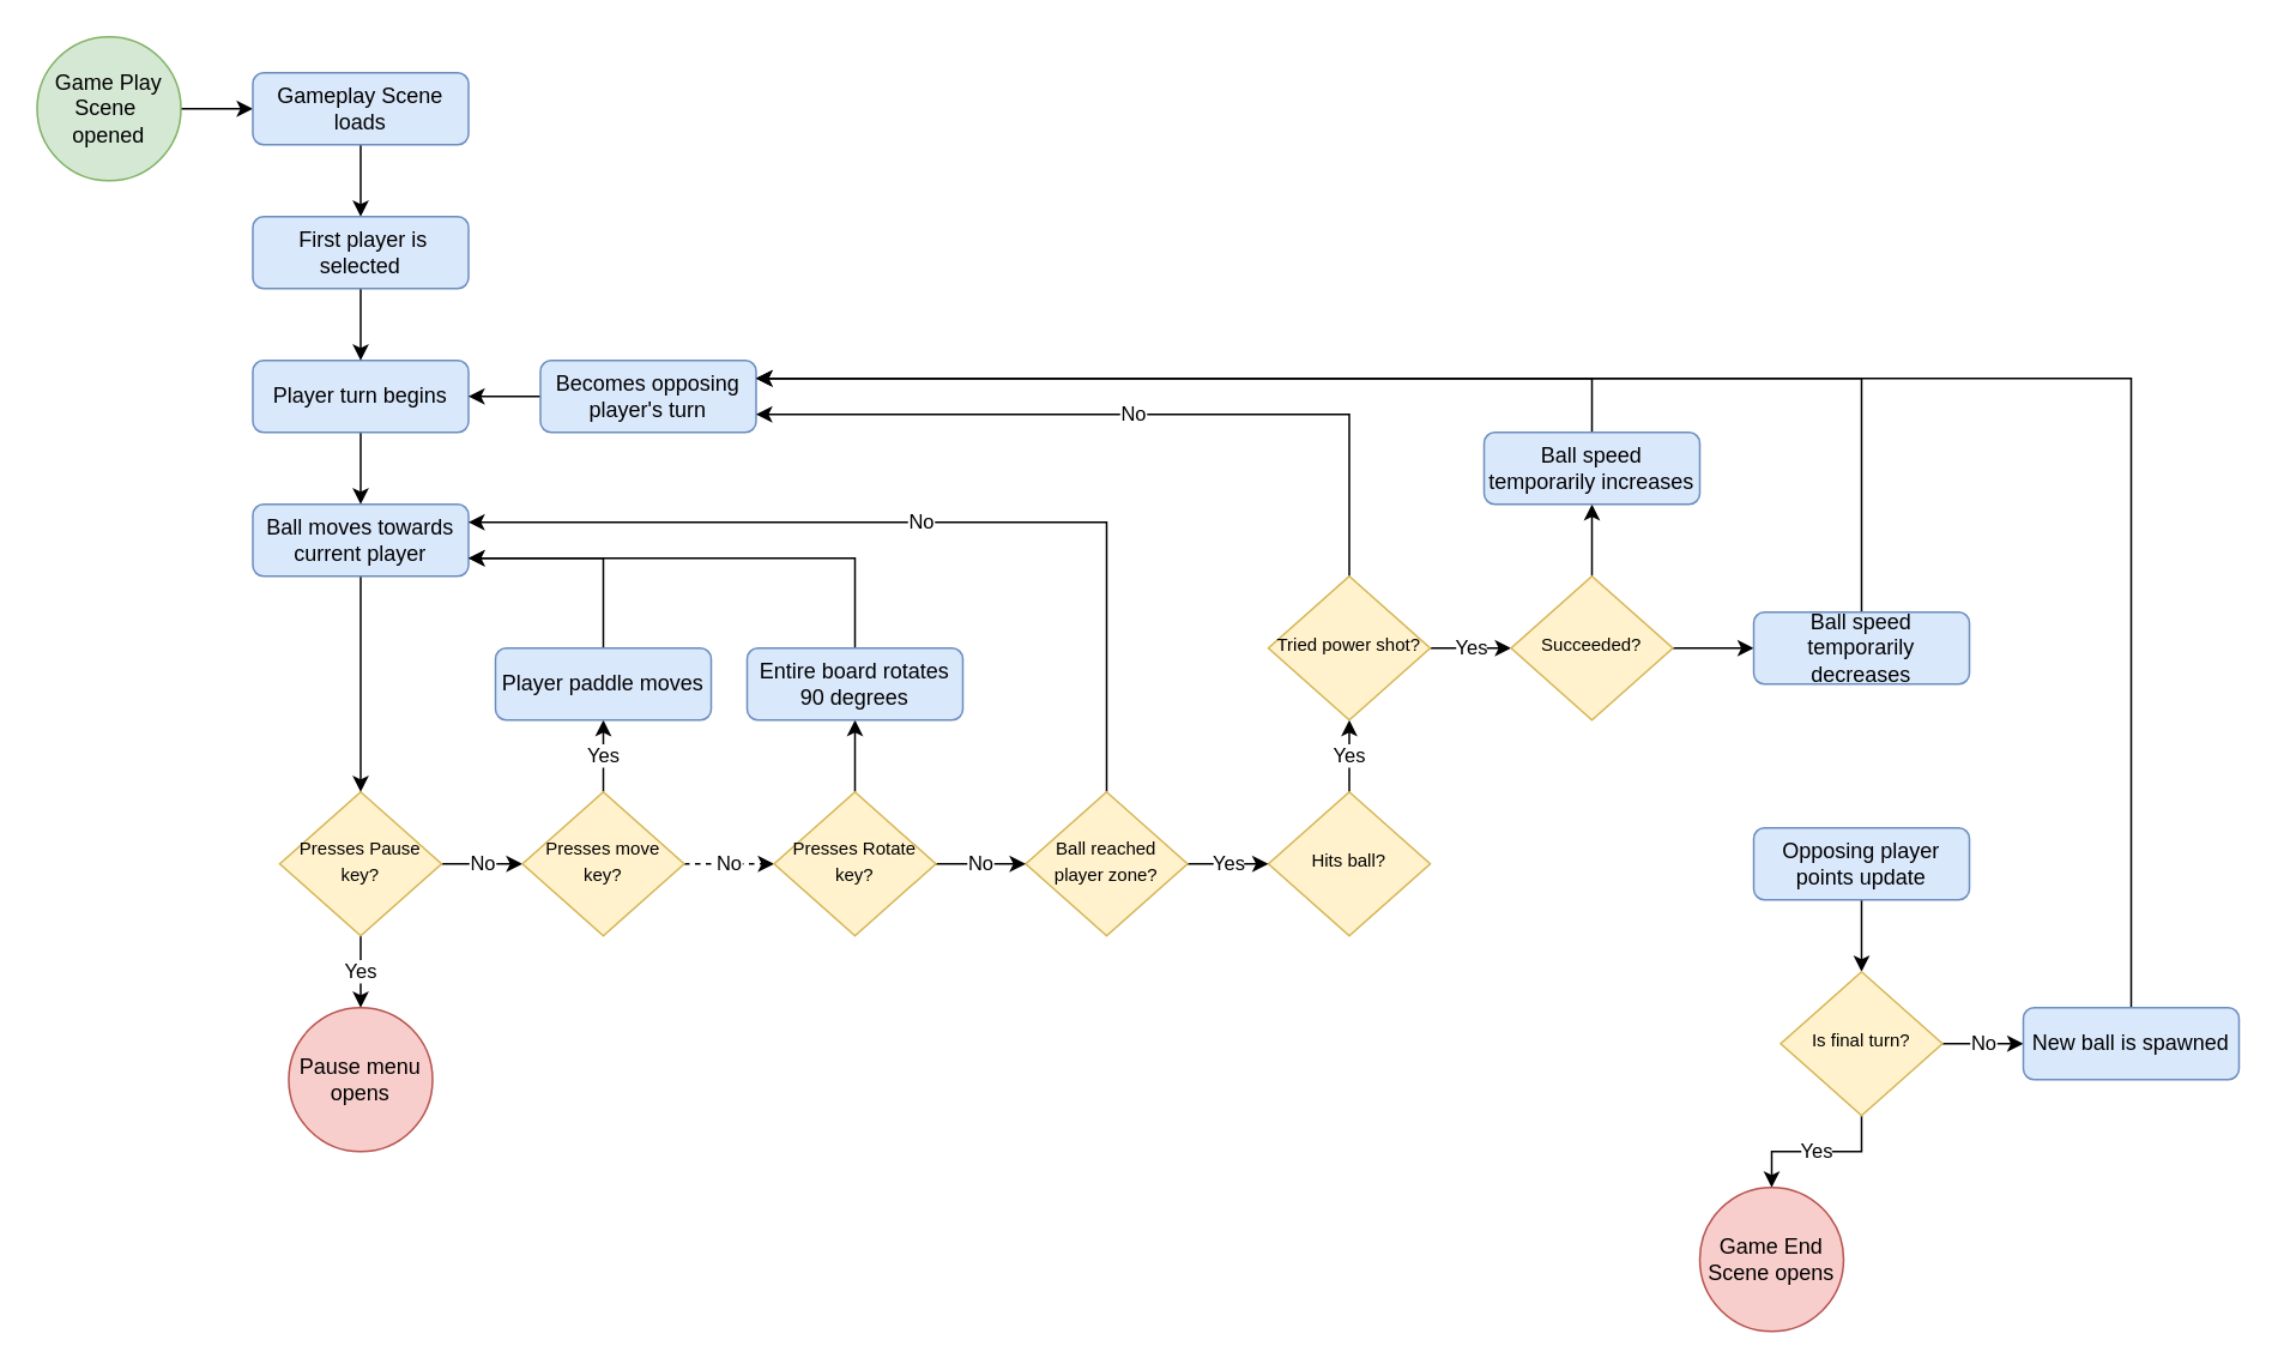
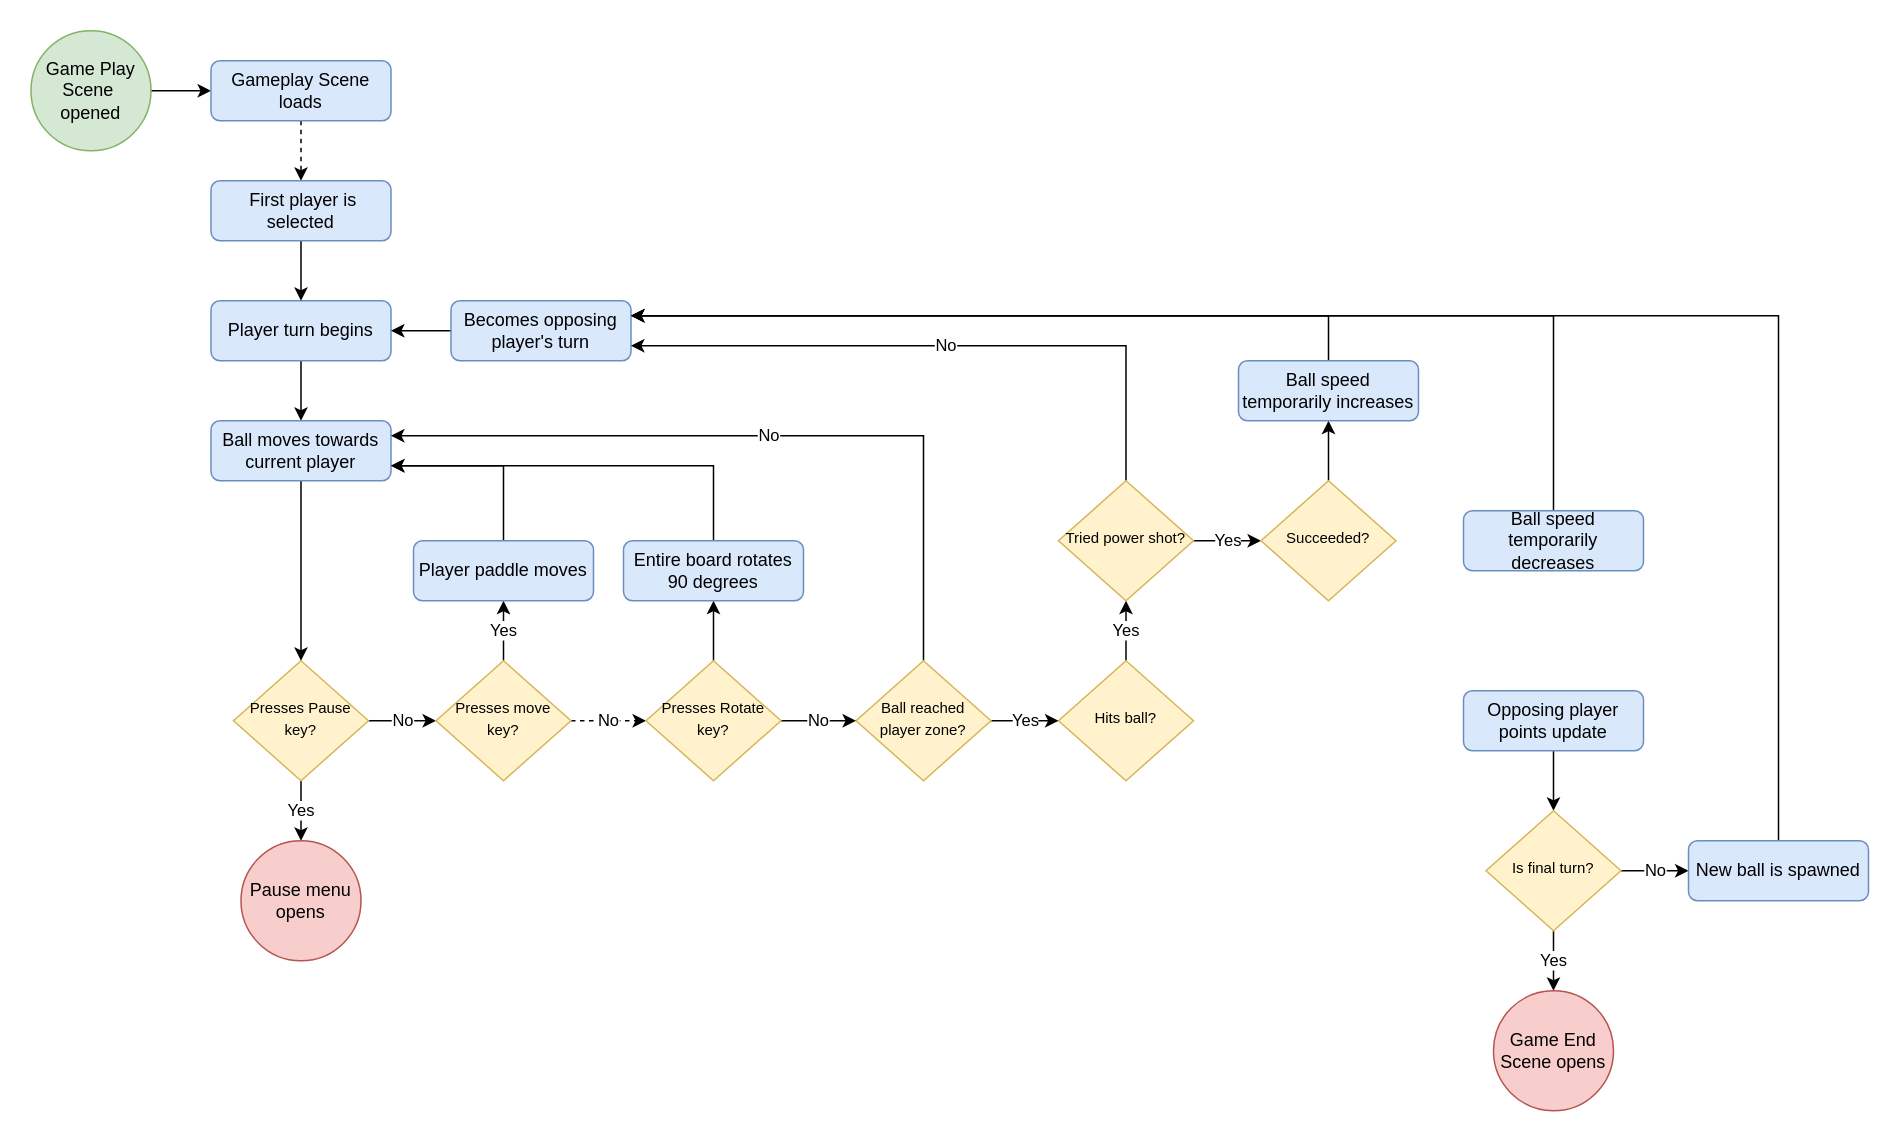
  <mxCell id="0" />
  <mxCell id="1" parent="0" />
  <mxCell id="2" style="edgeStyle=orthogonalEdgeStyle;rounded=0;orthogonalLoop=1;jettySize=auto;html=1;exitX=1;exitY=0.5;exitDx=0;exitDy=0;" parent="1" source="3" target="7" edge="1"><mxGeometry relative="1" as="geometry" /></mxCell>
  <mxCell id="3" value="Game Play Scene&amp;nbsp;&lt;br&gt;opened" style="ellipse;whiteSpace=wrap;html=1;aspect=fixed;fillColor=#d5e8d4;strokeColor=#82b366;" parent="1" vertex="1"><mxGeometry x="20" y="20" width="80" height="80" as="geometry" /></mxCell>
  <mxCell id="4" value="Yes" style="edgeStyle=orthogonalEdgeStyle;rounded=0;orthogonalLoop=1;jettySize=auto;html=1;" edge="1" parent="1" source="5" target="43"><mxGeometry relative="1" as="geometry" /></mxCell>
  <mxCell id="5" value="&lt;span style=&quot;font-size: 10px&quot;&gt;Hits ball?&lt;/span&gt;" style="rhombus;whiteSpace=wrap;html=1;shadow=0;fontFamily=Helvetica;fontSize=12;align=center;strokeWidth=1;spacing=6;spacingTop=-4;fillColor=#fff2cc;strokeColor=#d6b656;" parent="1" vertex="1"><mxGeometry x="705" y="440" width="90" height="80" as="geometry" /></mxCell>
- <mxCell id="6" value="" style="edgeStyle=orthogonalEdgeStyle;rounded=0;orthogonalLoop=1;jettySize=auto;html=1;" parent="1" source="7" target="13" edge="1"><mxGeometry relative="1" as="geometry" /></mxCell>
+ <mxCell id="6" value="" style="edgeStyle=orthogonalEdgeStyle;rounded=0;orthogonalLoop=1;jettySize=auto;html=1;dashed=1;" parent="1" source="7" target="13" edge="1"><mxGeometry relative="1" as="geometry" /></mxCell>
  <mxCell id="7" value="&lt;font style=&quot;font-size: 12px&quot;&gt;Gameplay Scene loads&lt;/font&gt;" style="rounded=1;whiteSpace=wrap;html=1;fillColor=#dae8fc;strokeColor=#6c8ebf;" parent="1" vertex="1"><mxGeometry x="140" y="40" width="120" height="40" as="geometry" /></mxCell>
  <mxCell id="8" value="" style="edgeStyle=orthogonalEdgeStyle;rounded=0;orthogonalLoop=1;jettySize=auto;html=1;" parent="1" source="9" target="21" edge="1"><mxGeometry relative="1" as="geometry" /></mxCell>
  <mxCell id="9" value="Player turn begins" style="rounded=1;whiteSpace=wrap;html=1;fillColor=#dae8fc;strokeColor=#6c8ebf;" parent="1" vertex="1"><mxGeometry x="140" y="200" width="120" height="40" as="geometry" /></mxCell>
  <mxCell id="10" style="edgeStyle=orthogonalEdgeStyle;rounded=0;orthogonalLoop=1;jettySize=auto;html=1;exitX=0;exitY=0.5;exitDx=0;exitDy=0;entryX=1;entryY=0.5;entryDx=0;entryDy=0;" parent="1" source="11" target="9" edge="1"><mxGeometry relative="1" as="geometry" /></mxCell>
  <mxCell id="11" value="Becomes opposing player's turn" style="rounded=1;whiteSpace=wrap;html=1;fillColor=#dae8fc;strokeColor=#6c8ebf;" parent="1" vertex="1"><mxGeometry x="300" y="200" width="120" height="40" as="geometry" /></mxCell>
  <mxCell id="12" value="" style="edgeStyle=orthogonalEdgeStyle;rounded=0;orthogonalLoop=1;jettySize=auto;html=1;" parent="1" source="13" target="9" edge="1"><mxGeometry relative="1" as="geometry" /></mxCell>
  <mxCell id="13" value="&lt;font style=&quot;font-size: 12px&quot;&gt;&amp;nbsp;First player is selected&lt;/font&gt;" style="rounded=1;whiteSpace=wrap;html=1;fillColor=#dae8fc;strokeColor=#6c8ebf;" parent="1" vertex="1"><mxGeometry x="140" y="120" width="120" height="40" as="geometry" /></mxCell>
  <mxCell id="14" value="Yes" style="edgeStyle=orthogonalEdgeStyle;rounded=0;orthogonalLoop=1;jettySize=auto;html=1;exitX=0.5;exitY=1;exitDx=0;exitDy=0;" parent="1" source="16" target="17" edge="1"><mxGeometry relative="1" as="geometry" /></mxCell>
  <mxCell id="15" value="No" style="edgeStyle=orthogonalEdgeStyle;rounded=0;orthogonalLoop=1;jettySize=auto;html=1;exitX=1;exitY=0.5;exitDx=0;exitDy=0;entryX=0;entryY=0.5;entryDx=0;entryDy=0;" parent="1" source="16" target="28" edge="1"><mxGeometry relative="1" as="geometry" /></mxCell>
  <mxCell id="16" value="&lt;span style=&quot;font-size: 10px&quot;&gt;Presses Pause key?&lt;/span&gt;" style="rhombus;whiteSpace=wrap;html=1;shadow=0;fontFamily=Helvetica;fontSize=12;align=center;strokeWidth=1;spacing=6;spacingTop=-4;fillColor=#fff2cc;strokeColor=#d6b656;" parent="1" vertex="1"><mxGeometry x="155" y="440" width="90" height="80" as="geometry" /></mxCell>
  <mxCell id="17" value="Pause menu opens" style="ellipse;whiteSpace=wrap;html=1;aspect=fixed;fillColor=#f8cecc;strokeColor=#b85450;" parent="1" vertex="1"><mxGeometry x="160" y="560" width="80" height="80" as="geometry" /></mxCell>
  <mxCell id="18" value="" style="edgeStyle=orthogonalEdgeStyle;rounded=0;orthogonalLoop=1;jettySize=auto;html=1;" parent="1" source="19" target="24" edge="1"><mxGeometry relative="1" as="geometry" /></mxCell>
  <mxCell id="19" value="Opposing player points update" style="rounded=1;whiteSpace=wrap;html=1;fillColor=#dae8fc;strokeColor=#6c8ebf;" parent="1" vertex="1"><mxGeometry x="975" y="460" width="120" height="40" as="geometry" /></mxCell>
  <mxCell id="20" style="edgeStyle=orthogonalEdgeStyle;rounded=0;orthogonalLoop=1;jettySize=auto;html=1;exitX=0.5;exitY=1;exitDx=0;exitDy=0;entryX=0.5;entryY=0;entryDx=0;entryDy=0;" parent="1" source="21" target="16" edge="1"><mxGeometry relative="1" as="geometry"><mxPoint x="200" y="360" as="targetPoint" /></mxGeometry></mxCell>
  <mxCell id="21" value="Ball moves towards current player" style="rounded=1;whiteSpace=wrap;html=1;fillColor=#dae8fc;strokeColor=#6c8ebf;" parent="1" vertex="1"><mxGeometry x="140" y="280" width="120" height="40" as="geometry" /></mxCell>
  <mxCell id="22" value="Yes" style="edgeStyle=orthogonalEdgeStyle;rounded=0;orthogonalLoop=1;jettySize=auto;html=1;" parent="1" source="24" target="25" edge="1"><mxGeometry relative="1" as="geometry" /></mxCell>
  <mxCell id="23" value="No" style="edgeStyle=orthogonalEdgeStyle;rounded=0;orthogonalLoop=1;jettySize=auto;html=1;" parent="1" source="24" target="33" edge="1"><mxGeometry relative="1" as="geometry" /></mxCell>
  <mxCell id="24" value="&lt;span style=&quot;font-size: 10px&quot;&gt;Is final turn?&lt;/span&gt;" style="rhombus;whiteSpace=wrap;html=1;shadow=0;fontFamily=Helvetica;fontSize=12;align=center;strokeWidth=1;spacing=6;spacingTop=-4;fillColor=#fff2cc;strokeColor=#d6b656;" parent="1" vertex="1"><mxGeometry x="990" y="540" width="90" height="80" as="geometry" /></mxCell>
- <mxCell id="25" value="Game End Scene opens" style="ellipse;whiteSpace=wrap;html=1;aspect=fixed;fillColor=#f8cecc;strokeColor=#b85450;" parent="1" vertex="1"><mxGeometry x="945" y="660" width="80" height="80" as="geometry" /></mxCell>
+ <mxCell id="25" value="Game End Scene opens" style="ellipse;whiteSpace=wrap;html=1;aspect=fixed;fillColor=#f8cecc;strokeColor=#b85450;" parent="1" vertex="1"><mxGeometry x="995" y="660" width="80" height="80" as="geometry" /></mxCell>
  <mxCell id="26" value="Yes" style="edgeStyle=orthogonalEdgeStyle;rounded=0;orthogonalLoop=1;jettySize=auto;html=1;exitX=0.5;exitY=0;exitDx=0;exitDy=0;entryX=0.5;entryY=1;entryDx=0;entryDy=0;" parent="1" source="28" target="38" edge="1"><mxGeometry relative="1" as="geometry"><mxPoint x="335" y="400" as="targetPoint" /></mxGeometry></mxCell>
  <mxCell id="27" value="No" style="edgeStyle=orthogonalEdgeStyle;rounded=0;orthogonalLoop=1;jettySize=auto;html=1;exitX=1;exitY=0.5;exitDx=0;exitDy=0;dashed=1;" edge="1" parent="1" source="28" target="36"><mxGeometry relative="1" as="geometry" /></mxCell>
  <mxCell id="28" value="&lt;span style=&quot;font-size: 10px&quot;&gt;Presses move key?&lt;/span&gt;" style="rhombus;whiteSpace=wrap;html=1;shadow=0;fontFamily=Helvetica;fontSize=12;align=center;strokeWidth=1;spacing=6;spacingTop=-4;fillColor=#fff2cc;strokeColor=#d6b656;" parent="1" vertex="1"><mxGeometry x="290" y="440" width="90" height="80" as="geometry" /></mxCell>
  <mxCell id="29" value="Yes" style="edgeStyle=orthogonalEdgeStyle;rounded=0;orthogonalLoop=1;jettySize=auto;html=1;" parent="1" source="31" target="5" edge="1"><mxGeometry relative="1" as="geometry" /></mxCell>
  <mxCell id="30" value="No" style="edgeStyle=orthogonalEdgeStyle;rounded=0;orthogonalLoop=1;jettySize=auto;html=1;exitX=0.5;exitY=0;exitDx=0;exitDy=0;entryX=1;entryY=0.25;entryDx=0;entryDy=0;" parent="1" source="31" target="21" edge="1"><mxGeometry relative="1" as="geometry" /></mxCell>
  <mxCell id="31" value="&lt;span style=&quot;font-size: 10px&quot;&gt;Ball reached player zone?&lt;/span&gt;" style="rhombus;whiteSpace=wrap;html=1;shadow=0;fontFamily=Helvetica;fontSize=12;align=center;strokeWidth=1;spacing=6;spacingTop=-4;fillColor=#fff2cc;strokeColor=#d6b656;" parent="1" vertex="1"><mxGeometry x="570" y="440" width="90" height="80" as="geometry" /></mxCell>
  <mxCell id="32" style="edgeStyle=orthogonalEdgeStyle;rounded=0;orthogonalLoop=1;jettySize=auto;html=1;entryX=1;entryY=0.25;entryDx=0;entryDy=0;exitX=0.5;exitY=0;exitDx=0;exitDy=0;" parent="1" source="33" target="11" edge="1"><mxGeometry relative="1" as="geometry"><Array as="points"><mxPoint x="1185" y="210" /></Array><mxPoint x="560" y="210" as="targetPoint" /></mxGeometry></mxCell>
  <mxCell id="33" value="New ball is spawned" style="rounded=1;whiteSpace=wrap;html=1;fillColor=#dae8fc;strokeColor=#6c8ebf;" parent="1" vertex="1"><mxGeometry x="1125" y="560" width="120" height="40" as="geometry" /></mxCell>
  <mxCell id="34" value="No" style="edgeStyle=orthogonalEdgeStyle;rounded=0;orthogonalLoop=1;jettySize=auto;html=1;exitX=1;exitY=0.5;exitDx=0;exitDy=0;entryX=0;entryY=0.5;entryDx=0;entryDy=0;" edge="1" parent="1" source="36" target="31"><mxGeometry relative="1" as="geometry" /></mxCell>
  <mxCell id="35" value="" style="edgeStyle=orthogonalEdgeStyle;rounded=0;orthogonalLoop=1;jettySize=auto;html=1;" edge="1" parent="1" source="36" target="40"><mxGeometry relative="1" as="geometry" /></mxCell>
  <mxCell id="36" value="&lt;span style=&quot;font-size: 10px&quot;&gt;Presses Rotate key?&lt;/span&gt;" style="rhombus;whiteSpace=wrap;html=1;shadow=0;fontFamily=Helvetica;fontSize=12;align=center;strokeWidth=1;spacing=6;spacingTop=-4;fillColor=#fff2cc;strokeColor=#d6b656;" vertex="1" parent="1"><mxGeometry x="430" y="440" width="90" height="80" as="geometry" /></mxCell>
  <mxCell id="37" style="edgeStyle=orthogonalEdgeStyle;rounded=0;orthogonalLoop=1;jettySize=auto;html=1;exitX=0.5;exitY=0;exitDx=0;exitDy=0;entryX=1;entryY=0.75;entryDx=0;entryDy=0;" edge="1" parent="1" source="38" target="21"><mxGeometry relative="1" as="geometry" /></mxCell>
  <mxCell id="38" value="Player paddle moves" style="rounded=1;whiteSpace=wrap;html=1;fillColor=#dae8fc;strokeColor=#6c8ebf;" vertex="1" parent="1"><mxGeometry x="275" y="360" width="120" height="40" as="geometry" /></mxCell>
  <mxCell id="39" style="edgeStyle=orthogonalEdgeStyle;rounded=0;orthogonalLoop=1;jettySize=auto;html=1;exitX=0.5;exitY=0;exitDx=0;exitDy=0;" edge="1" parent="1" source="40"><mxGeometry relative="1" as="geometry"><mxPoint x="260" y="310" as="targetPoint" /><Array as="points"><mxPoint x="475" y="310" /></Array></mxGeometry></mxCell>
  <mxCell id="40" value="Entire board rotates 90 degrees" style="rounded=1;whiteSpace=wrap;html=1;fillColor=#dae8fc;strokeColor=#6c8ebf;" vertex="1" parent="1"><mxGeometry x="415" y="360" width="120" height="40" as="geometry" /></mxCell>
  <mxCell id="41" value="Yes" style="edgeStyle=orthogonalEdgeStyle;rounded=0;orthogonalLoop=1;jettySize=auto;html=1;" edge="1" parent="1" source="43" target="46"><mxGeometry relative="1" as="geometry" /></mxCell>
  <mxCell id="42" value="No" style="edgeStyle=orthogonalEdgeStyle;rounded=0;orthogonalLoop=1;jettySize=auto;html=1;exitX=0.5;exitY=0;exitDx=0;exitDy=0;entryX=1;entryY=0.75;entryDx=0;entryDy=0;" edge="1" parent="1" source="43" target="11"><mxGeometry relative="1" as="geometry" /></mxCell>
  <mxCell id="43" value="&lt;span style=&quot;font-size: 10px&quot;&gt;Tried power shot?&lt;/span&gt;" style="rhombus;whiteSpace=wrap;html=1;shadow=0;fontFamily=Helvetica;fontSize=12;align=center;strokeWidth=1;spacing=6;spacingTop=-4;fillColor=#fff2cc;strokeColor=#d6b656;" vertex="1" parent="1"><mxGeometry x="705" y="320" width="90" height="80" as="geometry" /></mxCell>
  <mxCell id="44" value="" style="edgeStyle=orthogonalEdgeStyle;rounded=0;orthogonalLoop=1;jettySize=auto;html=1;" edge="1" parent="1" source="46" target="48"><mxGeometry relative="1" as="geometry" /></mxCell>
- <mxCell id="45" value="" style="edgeStyle=orthogonalEdgeStyle;rounded=0;orthogonalLoop=1;jettySize=auto;html=1;" edge="1" parent="1" source="46" target="50"><mxGeometry relative="1" as="geometry" /></mxCell>
  <mxCell id="46" value="&lt;span style=&quot;font-size: 10px&quot;&gt;Succeeded?&lt;/span&gt;" style="rhombus;whiteSpace=wrap;html=1;shadow=0;fontFamily=Helvetica;fontSize=12;align=center;strokeWidth=1;spacing=6;spacingTop=-4;fillColor=#fff2cc;strokeColor=#d6b656;" vertex="1" parent="1"><mxGeometry x="840" y="320" width="90" height="80" as="geometry" /></mxCell>
  <mxCell id="47" style="edgeStyle=orthogonalEdgeStyle;rounded=0;orthogonalLoop=1;jettySize=auto;html=1;exitX=0.5;exitY=0;exitDx=0;exitDy=0;entryX=1;entryY=0.25;entryDx=0;entryDy=0;" edge="1" parent="1" source="48" target="11"><mxGeometry relative="1" as="geometry" /></mxCell>
  <mxCell id="48" value="Ball speed temporarily increases" style="rounded=1;whiteSpace=wrap;html=1;fillColor=#dae8fc;strokeColor=#6c8ebf;" vertex="1" parent="1"><mxGeometry x="825" y="240" width="120" height="40" as="geometry" /></mxCell>
  <mxCell id="49" style="edgeStyle=orthogonalEdgeStyle;rounded=0;orthogonalLoop=1;jettySize=auto;html=1;exitX=0.5;exitY=0;exitDx=0;exitDy=0;" edge="1" parent="1" source="50"><mxGeometry relative="1" as="geometry"><mxPoint x="420" y="210" as="targetPoint" /><Array as="points"><mxPoint x="1035" y="210" /></Array></mxGeometry></mxCell>
  <mxCell id="50" value="Ball speed temporarily decreases" style="rounded=1;whiteSpace=wrap;html=1;fillColor=#dae8fc;strokeColor=#6c8ebf;" vertex="1" parent="1"><mxGeometry x="975" y="340" width="120" height="40" as="geometry" /></mxCell>
